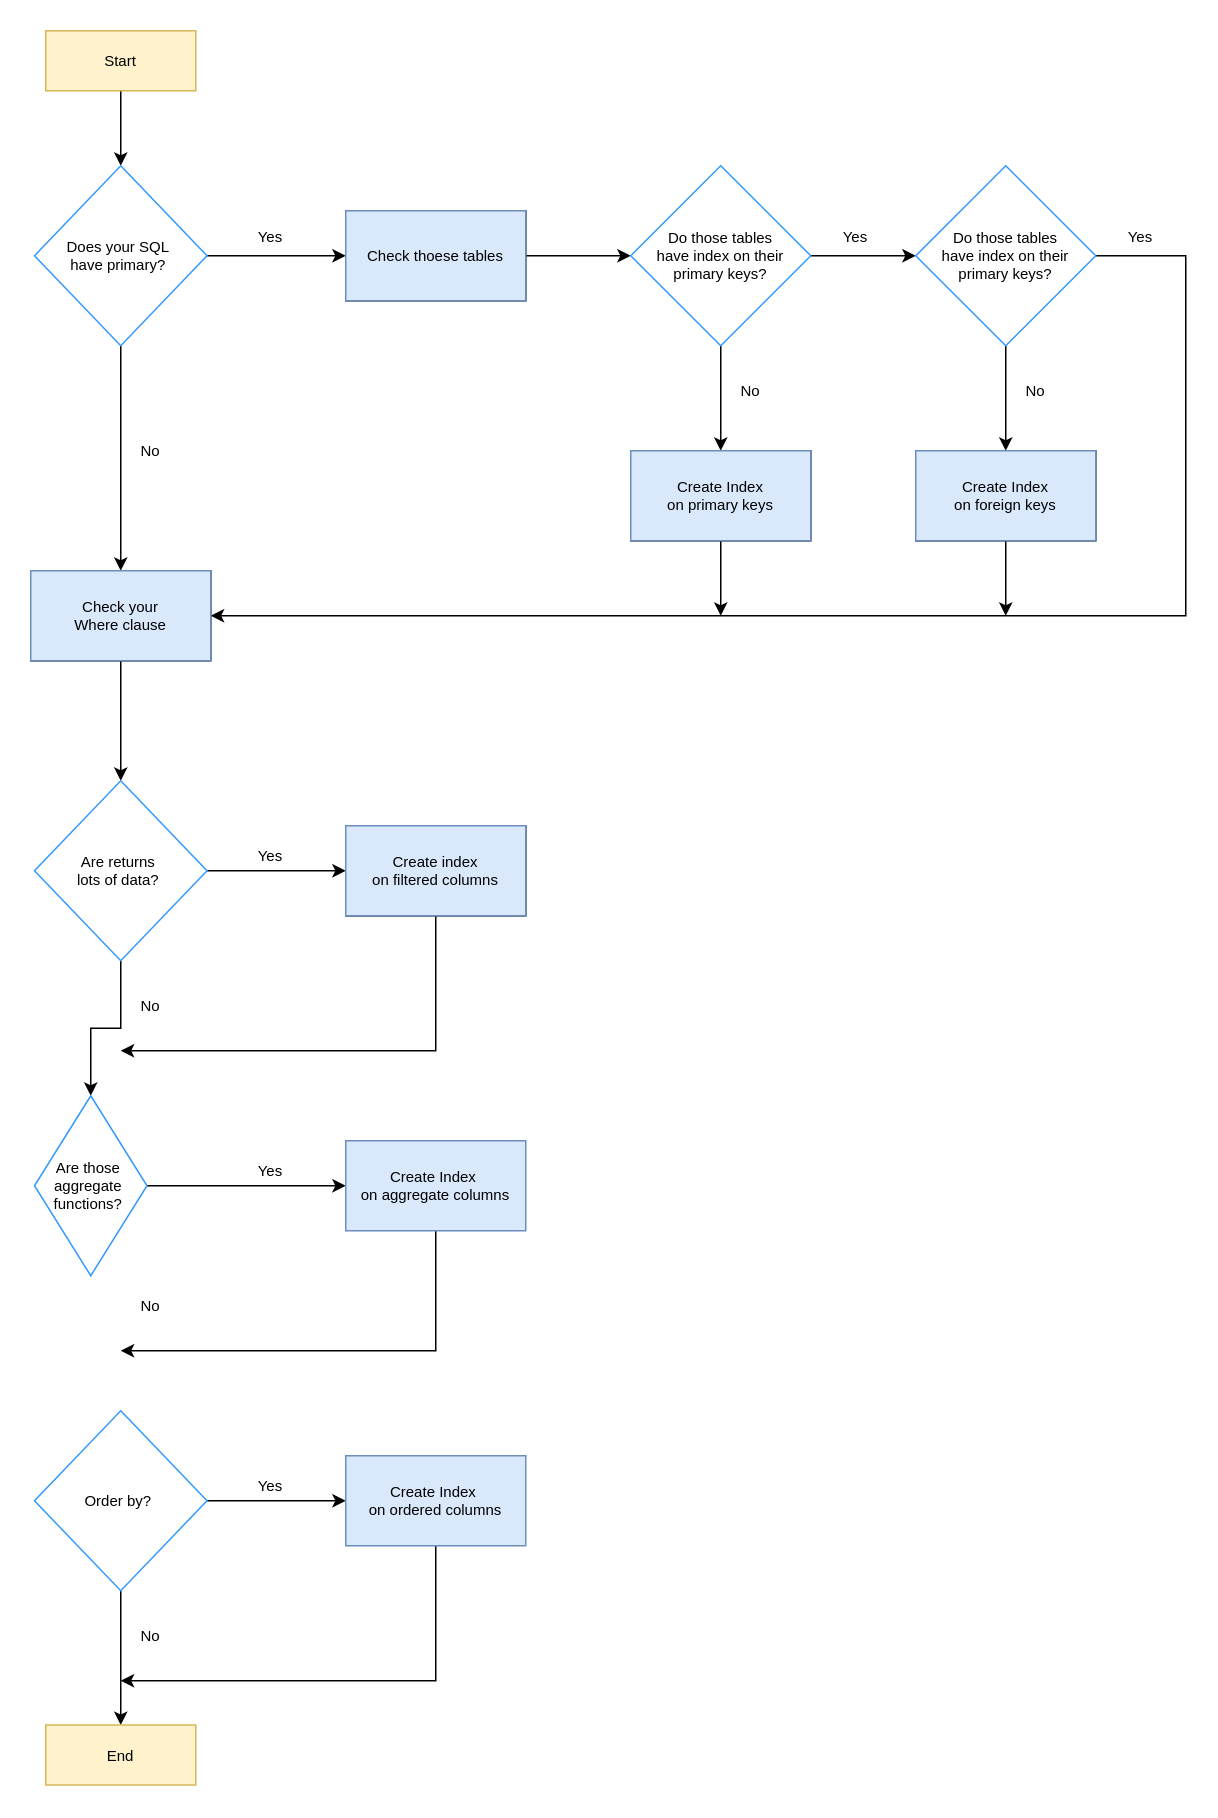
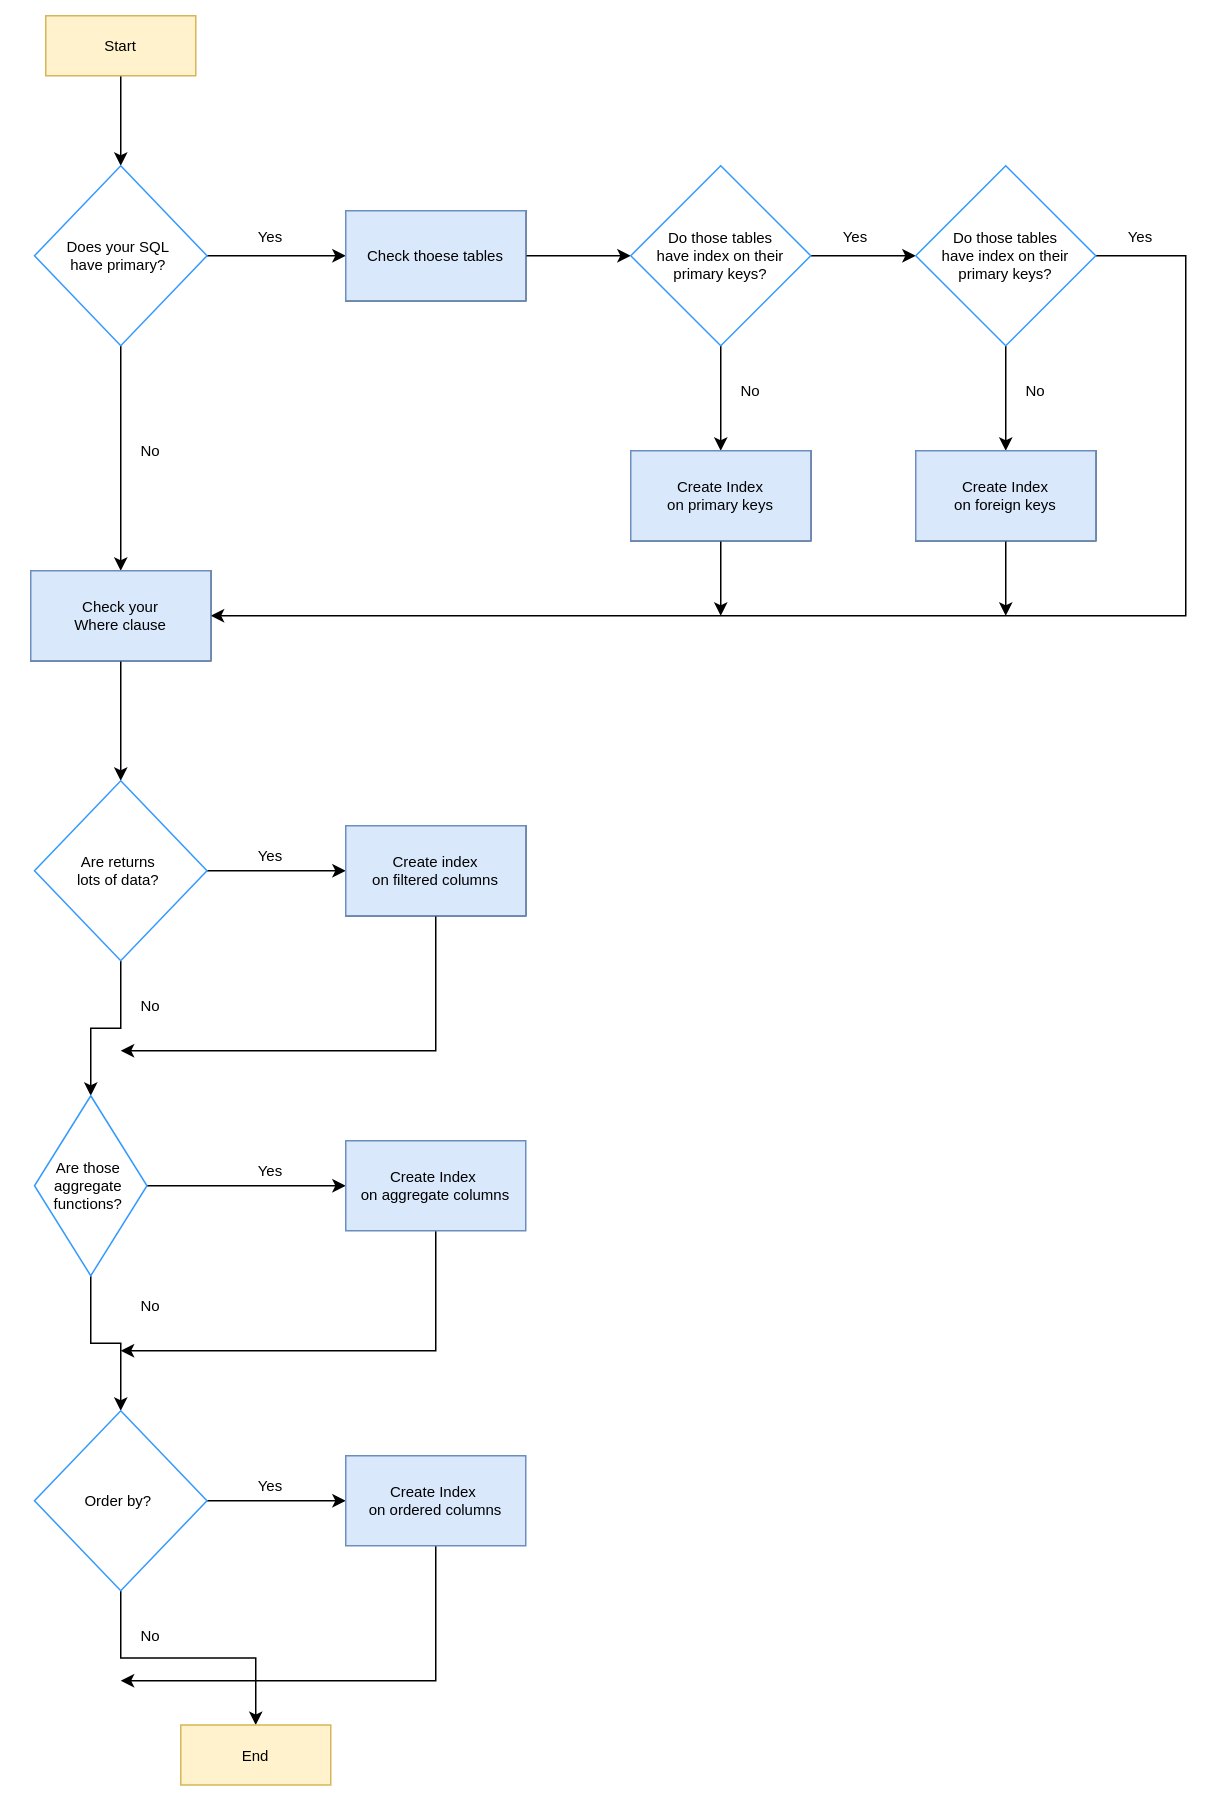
  <mxCell id="0" />
  <mxCell id="1" parent="0" />
  <mxCell id="2" style="edgeStyle=orthogonalEdgeStyle;rounded=0;orthogonalLoop=1;jettySize=auto;html=1;entryX=0.5;entryY=0;entryDx=0;entryDy=0;fontSize=10;" edge="1" parent="1" source="3" target="6"><mxGeometry relative="1" as="geometry" /></mxCell>
- <mxCell id="3" value="Start" style="rounded=0;whiteSpace=wrap;html=1;fontSize=10;fillColor=#fff2cc;strokeColor=#d6b656;" vertex="1" parent="1"><mxGeometry x="30" y="20" width="100" height="40" as="geometry" /></mxCell>
+ <mxCell id="3" value="Start" style="rounded=0;whiteSpace=wrap;html=1;fontSize=10;fillColor=#fff2cc;strokeColor=#d6b656;" vertex="1" parent="1"><mxGeometry x="30" y="10" width="100" height="40" as="geometry" /></mxCell>
  <mxCell id="4" style="edgeStyle=orthogonalEdgeStyle;rounded=0;orthogonalLoop=1;jettySize=auto;html=1;entryX=0;entryY=0.5;entryDx=0;entryDy=0;fontSize=12;" edge="1" parent="1" source="6" target="8"><mxGeometry relative="1" as="geometry" /></mxCell>
  <mxCell id="5" style="edgeStyle=orthogonalEdgeStyle;rounded=0;orthogonalLoop=1;jettySize=auto;html=1;entryX=0.5;entryY=0;entryDx=0;entryDy=0;fontSize=10;" edge="1" parent="1" source="6" target="20"><mxGeometry relative="1" as="geometry" /></mxCell>
  <mxCell id="6" value="Does your SQL have primary?" style="rhombus;whiteSpace=wrap;html=1;fontSize=10;spacingLeft=8;spacingRight=12;spacing=4;strokeColor=#3399FF;" vertex="1" parent="1"><mxGeometry x="22.5" y="110" width="115" height="120" as="geometry" /></mxCell>
  <mxCell id="7" style="edgeStyle=orthogonalEdgeStyle;rounded=0;orthogonalLoop=1;jettySize=auto;html=1;fontSize=10;" edge="1" parent="1" source="8" target="11"><mxGeometry relative="1" as="geometry" /></mxCell>
  <mxCell id="8" value="Check thoese tables" style="rounded=0;whiteSpace=wrap;html=1;fontSize=10;" vertex="1" parent="1"><mxGeometry x="230" y="140" width="120" height="60" as="geometry" /></mxCell>
  <mxCell id="9" style="edgeStyle=orthogonalEdgeStyle;rounded=0;orthogonalLoop=1;jettySize=auto;html=1;entryX=0;entryY=0.5;entryDx=0;entryDy=0;fontSize=10;" edge="1" parent="1" source="11" target="14"><mxGeometry relative="1" as="geometry" /></mxCell>
  <mxCell id="10" style="edgeStyle=orthogonalEdgeStyle;rounded=0;orthogonalLoop=1;jettySize=auto;html=1;entryX=0.5;entryY=0;entryDx=0;entryDy=0;fontSize=10;" edge="1" parent="1" source="11" target="16"><mxGeometry relative="1" as="geometry" /></mxCell>
  <mxCell id="11" value="Do those tables have index on their primary keys?" style="rhombus;whiteSpace=wrap;html=1;fontSize=10;spacing=5;spacingRight=10;spacingLeft=10;strokeColor=#3399FF;" vertex="1" parent="1"><mxGeometry x="420" y="110" width="120" height="120" as="geometry" /></mxCell>
  <mxCell id="12" style="edgeStyle=orthogonalEdgeStyle;rounded=0;orthogonalLoop=1;jettySize=auto;html=1;entryX=1;entryY=0.5;entryDx=0;entryDy=0;fontSize=10;" edge="1" parent="1" source="14" target="20"><mxGeometry relative="1" as="geometry"><Array as="points"><mxPoint x="790" y="170" /><mxPoint x="790" y="410" /></Array></mxGeometry></mxCell>
  <mxCell id="13" style="edgeStyle=orthogonalEdgeStyle;rounded=0;orthogonalLoop=1;jettySize=auto;html=1;entryX=0.5;entryY=0;entryDx=0;entryDy=0;fontSize=10;" edge="1" parent="1" source="14" target="18"><mxGeometry relative="1" as="geometry" /></mxCell>
  <mxCell id="14" value="Do those tables have index on their primary keys?" style="rhombus;whiteSpace=wrap;html=1;fontSize=10;spacing=5;spacingRight=10;spacingLeft=10;strokeColor=#3399FF;" vertex="1" parent="1"><mxGeometry x="610" y="110" width="120" height="120" as="geometry" /></mxCell>
  <mxCell id="15" style="edgeStyle=orthogonalEdgeStyle;rounded=0;orthogonalLoop=1;jettySize=auto;html=1;fontSize=10;" edge="1" parent="1" source="16"><mxGeometry relative="1" as="geometry"><mxPoint x="480" y="410" as="targetPoint" /></mxGeometry></mxCell>
  <mxCell id="16" value="Create Index&lt;br style=&quot;font-size: 10px;&quot;&gt;on primary keys" style="rounded=0;whiteSpace=wrap;html=1;fontSize=10;" vertex="1" parent="1"><mxGeometry x="420" y="300" width="120" height="60" as="geometry" /></mxCell>
  <mxCell id="17" style="edgeStyle=orthogonalEdgeStyle;rounded=0;orthogonalLoop=1;jettySize=auto;html=1;fontSize=10;" edge="1" parent="1" source="18"><mxGeometry relative="1" as="geometry"><mxPoint x="670" y="410" as="targetPoint" /></mxGeometry></mxCell>
  <mxCell id="18" value="Create Index&lt;br style=&quot;font-size: 10px;&quot;&gt;on foreign keys" style="rounded=0;whiteSpace=wrap;html=1;fontSize=10;" vertex="1" parent="1"><mxGeometry x="610" y="300" width="120" height="60" as="geometry" /></mxCell>
  <mxCell id="19" style="edgeStyle=orthogonalEdgeStyle;rounded=0;orthogonalLoop=1;jettySize=auto;html=1;entryX=0.5;entryY=0;entryDx=0;entryDy=0;fontSize=10;" edge="1" parent="1" source="20" target="23"><mxGeometry relative="1" as="geometry" /></mxCell>
  <mxCell id="20" value="Check your &lt;br&gt;Where clause" style="rounded=0;whiteSpace=wrap;html=1;fontSize=10;" vertex="1" parent="1"><mxGeometry x="20" y="380" width="120" height="60" as="geometry" /></mxCell>
  <mxCell id="21" style="edgeStyle=orthogonalEdgeStyle;rounded=0;orthogonalLoop=1;jettySize=auto;html=1;entryX=0;entryY=0.5;entryDx=0;entryDy=0;fontSize=10;" edge="1" parent="1" source="23" target="25"><mxGeometry relative="1" as="geometry" /></mxCell>
  <mxCell id="22" style="edgeStyle=orthogonalEdgeStyle;rounded=0;orthogonalLoop=1;jettySize=auto;html=1;entryX=0.5;entryY=0;entryDx=0;entryDy=0;fontSize=10;" edge="1" parent="1" source="23" target="28"><mxGeometry relative="1" as="geometry" /></mxCell>
  <mxCell id="23" value="Are returns&lt;br&gt;lots of data?" style="rhombus;whiteSpace=wrap;html=1;fontSize=10;spacingLeft=8;spacingRight=12;spacing=4;strokeColor=#3399FF;" vertex="1" parent="1"><mxGeometry x="22.5" y="520" width="115" height="120" as="geometry" /></mxCell>
  <mxCell id="24" style="edgeStyle=orthogonalEdgeStyle;rounded=0;orthogonalLoop=1;jettySize=auto;html=1;fontSize=10;" edge="1" parent="1" source="25"><mxGeometry relative="1" as="geometry"><mxPoint x="80" y="700" as="targetPoint" /><Array as="points"><mxPoint x="290" y="700" /></Array></mxGeometry></mxCell>
  <mxCell id="25" value="Create index &lt;br&gt;on filtered columns" style="rounded=0;whiteSpace=wrap;html=1;fontSize=10;" vertex="1" parent="1"><mxGeometry x="230" y="550" width="120" height="60" as="geometry" /></mxCell>
  <mxCell id="26" style="edgeStyle=orthogonalEdgeStyle;rounded=0;orthogonalLoop=1;jettySize=auto;html=1;entryX=0;entryY=0.5;entryDx=0;entryDy=0;fontSize=10;" edge="1" parent="1" source="28" target="30"><mxGeometry relative="1" as="geometry" /></mxCell>
+ <mxCell id="27" style="edgeStyle=orthogonalEdgeStyle;rounded=0;orthogonalLoop=1;jettySize=auto;html=1;entryX=0.5;entryY=0;entryDx=0;entryDy=0;fontSize=10;" edge="1" parent="1" source="28" target="33"><mxGeometry relative="1" as="geometry" /></mxCell>
  <mxCell id="28" value="Are those aggregate functions?" style="rhombus;whiteSpace=wrap;html=1;fontSize=10;spacingLeft=8;spacingRight=12;spacing=4;strokeColor=#3399FF;" vertex="1" parent="1"><mxGeometry x="22.5" y="730" width="75" height="120" as="geometry" /></mxCell>
  <mxCell id="29" style="edgeStyle=orthogonalEdgeStyle;rounded=0;orthogonalLoop=1;jettySize=auto;html=1;fontSize=10;" edge="1" parent="1" source="30"><mxGeometry relative="1" as="geometry"><mxPoint x="80" y="900" as="targetPoint" /><Array as="points"><mxPoint x="290" y="900" /></Array></mxGeometry></mxCell>
  <mxCell id="30" value="Create Index&amp;nbsp;&lt;br&gt;on aggregate columns" style="rounded=0;whiteSpace=wrap;html=1;fontSize=10;fillColor=#dae8fc;strokeColor=#6c8ebf;" vertex="1" parent="1"><mxGeometry x="230" y="760" width="120" height="60" as="geometry" /></mxCell>
  <mxCell id="31" style="edgeStyle=orthogonalEdgeStyle;rounded=0;orthogonalLoop=1;jettySize=auto;html=1;fontSize=10;" edge="1" parent="1" source="33" target="36"><mxGeometry relative="1" as="geometry" /></mxCell>
  <mxCell id="32" style="edgeStyle=orthogonalEdgeStyle;rounded=0;orthogonalLoop=1;jettySize=auto;html=1;entryX=0.5;entryY=0;entryDx=0;entryDy=0;fontSize=10;" edge="1" parent="1" source="33" target="34"><mxGeometry relative="1" as="geometry" /></mxCell>
  <mxCell id="33" value="Order by?" style="rhombus;whiteSpace=wrap;html=1;fontSize=10;spacingLeft=8;spacingRight=12;spacing=4;strokeColor=#3399FF;" vertex="1" parent="1"><mxGeometry x="22.5" y="940" width="115" height="120" as="geometry" /></mxCell>
- <mxCell id="34" value="End" style="rounded=0;whiteSpace=wrap;html=1;fontSize=10;fillColor=#fff2cc;strokeColor=#d6b656;" vertex="1" parent="1"><mxGeometry x="30" y="1149.5" width="100" height="40" as="geometry" /></mxCell>
+ <mxCell id="34" value="End" style="rounded=0;whiteSpace=wrap;html=1;fontSize=10;fillColor=#fff2cc;strokeColor=#d6b656;" vertex="1" parent="1"><mxGeometry x="120" y="1149.5" width="100" height="40" as="geometry" /></mxCell>
  <mxCell id="35" style="edgeStyle=orthogonalEdgeStyle;rounded=0;orthogonalLoop=1;jettySize=auto;html=1;fontSize=10;" edge="1" parent="1" source="36"><mxGeometry relative="1" as="geometry"><mxPoint x="80" y="1120" as="targetPoint" /><Array as="points"><mxPoint x="290" y="1120" /></Array></mxGeometry></mxCell>
  <mxCell id="36" value="Create Index&amp;nbsp;&lt;br&gt;on ordered columns" style="rounded=0;whiteSpace=wrap;html=1;fontSize=10;fillColor=#dae8fc;strokeColor=#6c8ebf;" vertex="1" parent="1"><mxGeometry x="230" y="970" width="120" height="60" as="geometry" /></mxCell>
  <mxCell id="37" value="Yes" style="text;html=1;strokeColor=none;fillColor=none;align=center;verticalAlign=middle;whiteSpace=wrap;rounded=0;fontSize=10;" vertex="1" parent="1"><mxGeometry x="160" y="147" width="40" height="20" as="geometry" /></mxCell>
  <mxCell id="38" value="Yes" style="text;html=1;strokeColor=none;fillColor=none;align=center;verticalAlign=middle;whiteSpace=wrap;rounded=0;fontSize=10;" vertex="1" parent="1"><mxGeometry x="740" y="147" width="40" height="20" as="geometry" /></mxCell>
  <mxCell id="39" value="Yes" style="text;html=1;strokeColor=none;fillColor=none;align=center;verticalAlign=middle;whiteSpace=wrap;rounded=0;fontSize=10;" vertex="1" parent="1"><mxGeometry x="550" y="147" width="40" height="20" as="geometry" /></mxCell>
  <mxCell id="40" value="Yes" style="text;html=1;strokeColor=none;fillColor=none;align=center;verticalAlign=middle;whiteSpace=wrap;rounded=0;fontSize=10;" vertex="1" parent="1"><mxGeometry x="160" y="560" width="40" height="20" as="geometry" /></mxCell>
  <mxCell id="41" value="Yes" style="text;html=1;strokeColor=none;fillColor=none;align=center;verticalAlign=middle;whiteSpace=wrap;rounded=0;fontSize=10;" vertex="1" parent="1"><mxGeometry x="160" y="770" width="40" height="20" as="geometry" /></mxCell>
  <mxCell id="42" value="Yes" style="text;html=1;strokeColor=none;fillColor=none;align=center;verticalAlign=middle;whiteSpace=wrap;rounded=0;fontSize=10;" vertex="1" parent="1"><mxGeometry x="160" y="980" width="40" height="20" as="geometry" /></mxCell>
  <mxCell id="43" value="No" style="text;html=1;strokeColor=none;fillColor=none;align=center;verticalAlign=middle;whiteSpace=wrap;rounded=0;fontSize=10;" vertex="1" parent="1"><mxGeometry x="480" y="250" width="40" height="20" as="geometry" /></mxCell>
  <mxCell id="44" value="No" style="text;html=1;strokeColor=none;fillColor=none;align=center;verticalAlign=middle;whiteSpace=wrap;rounded=0;fontSize=10;" vertex="1" parent="1"><mxGeometry x="670" y="250" width="40" height="20" as="geometry" /></mxCell>
  <mxCell id="45" value="No" style="text;html=1;strokeColor=none;fillColor=none;align=center;verticalAlign=middle;whiteSpace=wrap;rounded=0;fontSize=10;" vertex="1" parent="1"><mxGeometry x="80" y="660" width="40" height="20" as="geometry" /></mxCell>
  <mxCell id="46" value="No" style="text;html=1;strokeColor=none;fillColor=none;align=center;verticalAlign=middle;whiteSpace=wrap;rounded=0;fontSize=10;" vertex="1" parent="1"><mxGeometry x="80" y="860" width="40" height="20" as="geometry" /></mxCell>
  <mxCell id="47" value="No" style="text;html=1;strokeColor=none;fillColor=none;align=center;verticalAlign=middle;whiteSpace=wrap;rounded=0;fontSize=10;" vertex="1" parent="1"><mxGeometry x="80" y="1080" width="40" height="20" as="geometry" /></mxCell>
  <mxCell id="48" value="No" style="text;html=1;strokeColor=none;fillColor=none;align=center;verticalAlign=middle;whiteSpace=wrap;rounded=0;fontSize=10;" vertex="1" parent="1"><mxGeometry x="80" y="290" width="40" height="20" as="geometry" /></mxCell>
  <mxCell id="49" value="Check thoese tables" style="rounded=0;whiteSpace=wrap;html=1;fontSize=10;fillColor=#dae8fc;strokeColor=#6c8ebf;" vertex="1" parent="1"><mxGeometry x="230" y="140" width="120" height="60" as="geometry" /></mxCell>
  <mxCell id="50" value="Create Index&lt;br style=&quot;font-size: 10px;&quot;&gt;on primary keys" style="rounded=0;whiteSpace=wrap;html=1;fontSize=10;fillColor=#dae8fc;strokeColor=#6c8ebf;" vertex="1" parent="1"><mxGeometry x="420" y="300" width="120" height="60" as="geometry" /></mxCell>
  <mxCell id="51" value="Create Index&lt;br style=&quot;font-size: 10px;&quot;&gt;on foreign keys" style="rounded=0;whiteSpace=wrap;html=1;fontSize=10;fillColor=#dae8fc;strokeColor=#6c8ebf;" vertex="1" parent="1"><mxGeometry x="610" y="300" width="120" height="60" as="geometry" /></mxCell>
  <mxCell id="52" value="Check your &lt;br&gt;Where clause" style="rounded=0;whiteSpace=wrap;html=1;fontSize=10;fillColor=#dae8fc;strokeColor=#6c8ebf;" vertex="1" parent="1"><mxGeometry x="20" y="380" width="120" height="60" as="geometry" /></mxCell>
  <mxCell id="53" value="Create index &lt;br&gt;on filtered columns" style="rounded=0;whiteSpace=wrap;html=1;fontSize=10;fillColor=#dae8fc;strokeColor=#6c8ebf;" vertex="1" parent="1"><mxGeometry x="230" y="550" width="120" height="60" as="geometry" /></mxCell>
